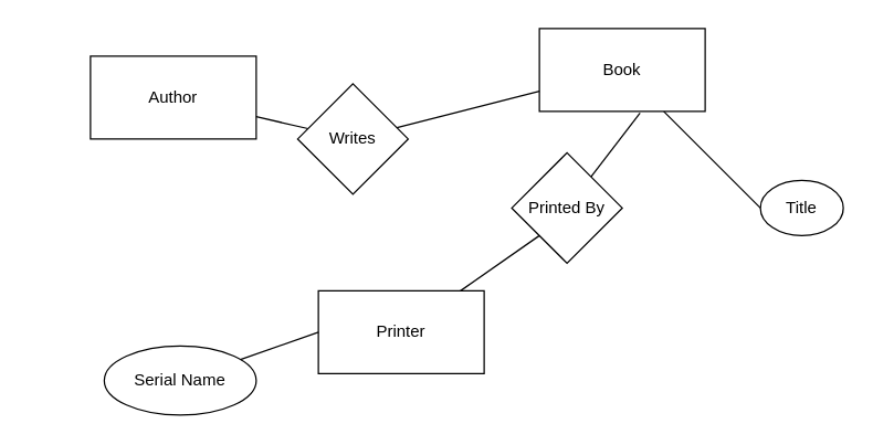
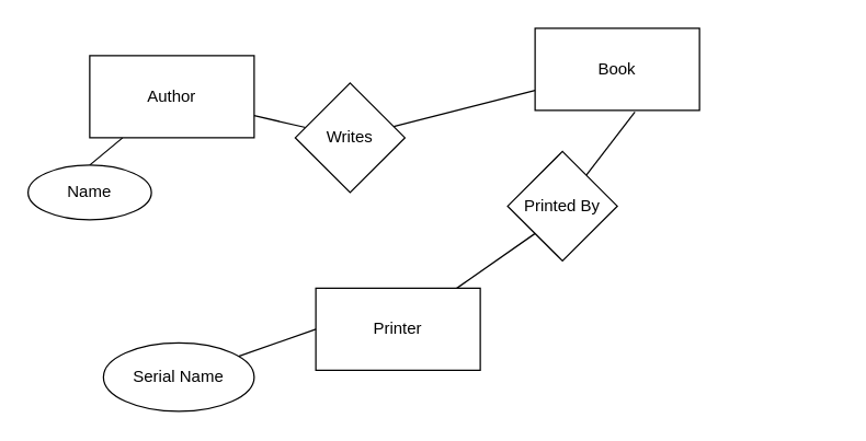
  <mxCell id="0" />
  <mxCell id="1" parent="0" />
+ <mxCell id="2" style="html=1;entryX=0.5;entryY=0;entryDx=0;entryDy=0;rounded=1;endArrow=none;endFill=0;" edge="1" parent="1" source="3" target="9"><mxGeometry relative="1" as="geometry" /></mxCell>
  <mxCell id="3" value="Author" style="rounded=0;whiteSpace=wrap;html=1;" vertex="1" parent="1"><mxGeometry x="65" y="40" width="120" height="60" as="geometry" /></mxCell>
- <mxCell id="4" style="html=1;entryX=0;entryY=0.5;entryDx=0;entryDy=0;endArrow=none;endFill=0;" edge="1" parent="1" source="5" target="10"><mxGeometry relative="1" as="geometry" /></mxCell>
  <mxCell id="5" value="Book" style="rounded=0;whiteSpace=wrap;html=1;" vertex="1" parent="1"><mxGeometry x="390" y="20" width="120" height="60" as="geometry" /></mxCell>
  <mxCell id="6" value="" style="html=1;rounded=1;endArrow=none;endFill=0;" edge="1" parent="1" source="8" target="3"><mxGeometry relative="1" as="geometry" /></mxCell>
  <mxCell id="7" value="" style="html=1;rounded=1;endArrow=none;endFill=0;" edge="1" parent="1" source="8" target="5"><mxGeometry relative="1" as="geometry" /></mxCell>
  <mxCell id="8" value="Writes" style="rhombus;whiteSpace=wrap;html=1;" vertex="1" parent="1"><mxGeometry x="215" y="60" width="80" height="80" as="geometry" /></mxCell>
- <mxCell id="10" value="Title" style="ellipse;whiteSpace=wrap;html=1;" vertex="1" parent="1"><mxGeometry x="550" y="130" width="60" height="40" as="geometry" /></mxCell>
+ <mxCell id="9" value="Name" style="ellipse;whiteSpace=wrap;html=1;" vertex="1" parent="1"><mxGeometry x="20" y="120" width="90" height="40" as="geometry" /></mxCell>
  <mxCell id="11" style="html=1;entryX=0;entryY=1;entryDx=0;entryDy=0;rounded=1;endArrow=none;endFill=0;" edge="1" parent="1" source="12" target="14"><mxGeometry relative="1" as="geometry" /></mxCell>
  <mxCell id="12" value="Printer" style="rounded=0;whiteSpace=wrap;html=1;" vertex="1" parent="1"><mxGeometry x="230" y="210" width="120" height="60" as="geometry" /></mxCell>
  <mxCell id="13" style="html=1;entryX=0.607;entryY=1.021;entryDx=0;entryDy=0;entryPerimeter=0;rounded=1;endArrow=none;endFill=0;" edge="1" parent="1" source="14" target="5"><mxGeometry relative="1" as="geometry" /></mxCell>
  <mxCell id="14" value="Printed By" style="rhombus;whiteSpace=wrap;html=1;" vertex="1" parent="1"><mxGeometry x="370" y="110" width="80" height="80" as="geometry" /></mxCell>
  <mxCell id="15" style="html=1;entryX=0;entryY=0.5;entryDx=0;entryDy=0;rounded=1;endArrow=none;endFill=0;" edge="1" parent="1" source="16" target="12"><mxGeometry relative="1" as="geometry" /></mxCell>
  <mxCell id="16" value="Serial Name" style="ellipse;whiteSpace=wrap;html=1;" vertex="1" parent="1"><mxGeometry x="75" y="250" width="110" height="50" as="geometry" /></mxCell>
